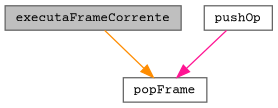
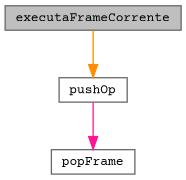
  digraph {
    fontname="Courier Prime"
    rankdir=TB
    node [color=gray40 fillcolor=white fontname="Courier Prime" fontsize=10 shape=record style=filled]
    edge [fontname="Courier Prime" fontsize=10 labelfontname=Helvetica labelfontsize=10 style=solid]
    n1 [fillcolor=grey75 fontcolor=black height=0.2 label=executaFrameCorrente width=0.4]
    n2 [height=0.2 label=popFrame width=0.4]
    n3 [height=0.2 label=pushOp width=0.4]
-   n1 -> n2 [color=darkorange]
+   n1 -> n3 [color=darkorange]
    n3 -> n2 [color=deeppink]
  }
